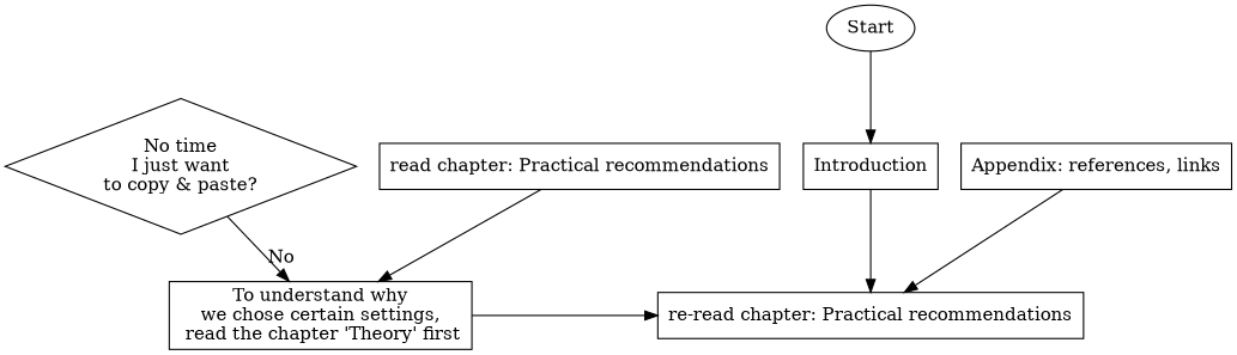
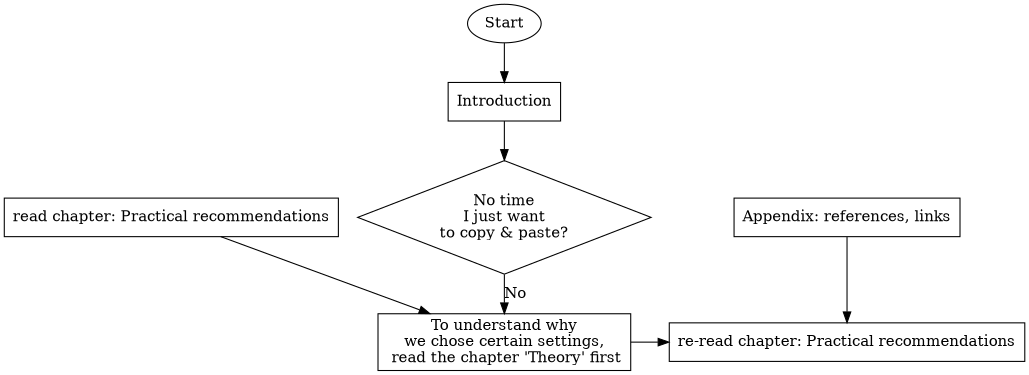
  digraph {
    node [shape=box]
    n1 [label="No time\nI just want\nto copy & paste?" shape=diamond]
    n2 [label="read chapter: Practical recommendations"]
    n3 [label="re-read chapter: Practical recommendations"]
    n4 [label="To understand why\nwe chose certain settings,\n read the chapter 'Theory' first"]
    n5 [label=Start shape=""]
    n6 [label=Introduction]
    n7 [label="Appendix: references, links"]
    subgraph sub_1 {
      rank=same
      n1
      n2
    }
    subgraph sub_2 {
      rank=same
      n3
      n4
    }
    n1 -> n4 [label=No labeldistance=2 labelfloat=Yes]
    n2 -> n4 [constraint=false]
    n4 -> n3
    n5 -> n6
-   n6 -> n3
+   n6 -> n1
    n7 -> n3
  }
